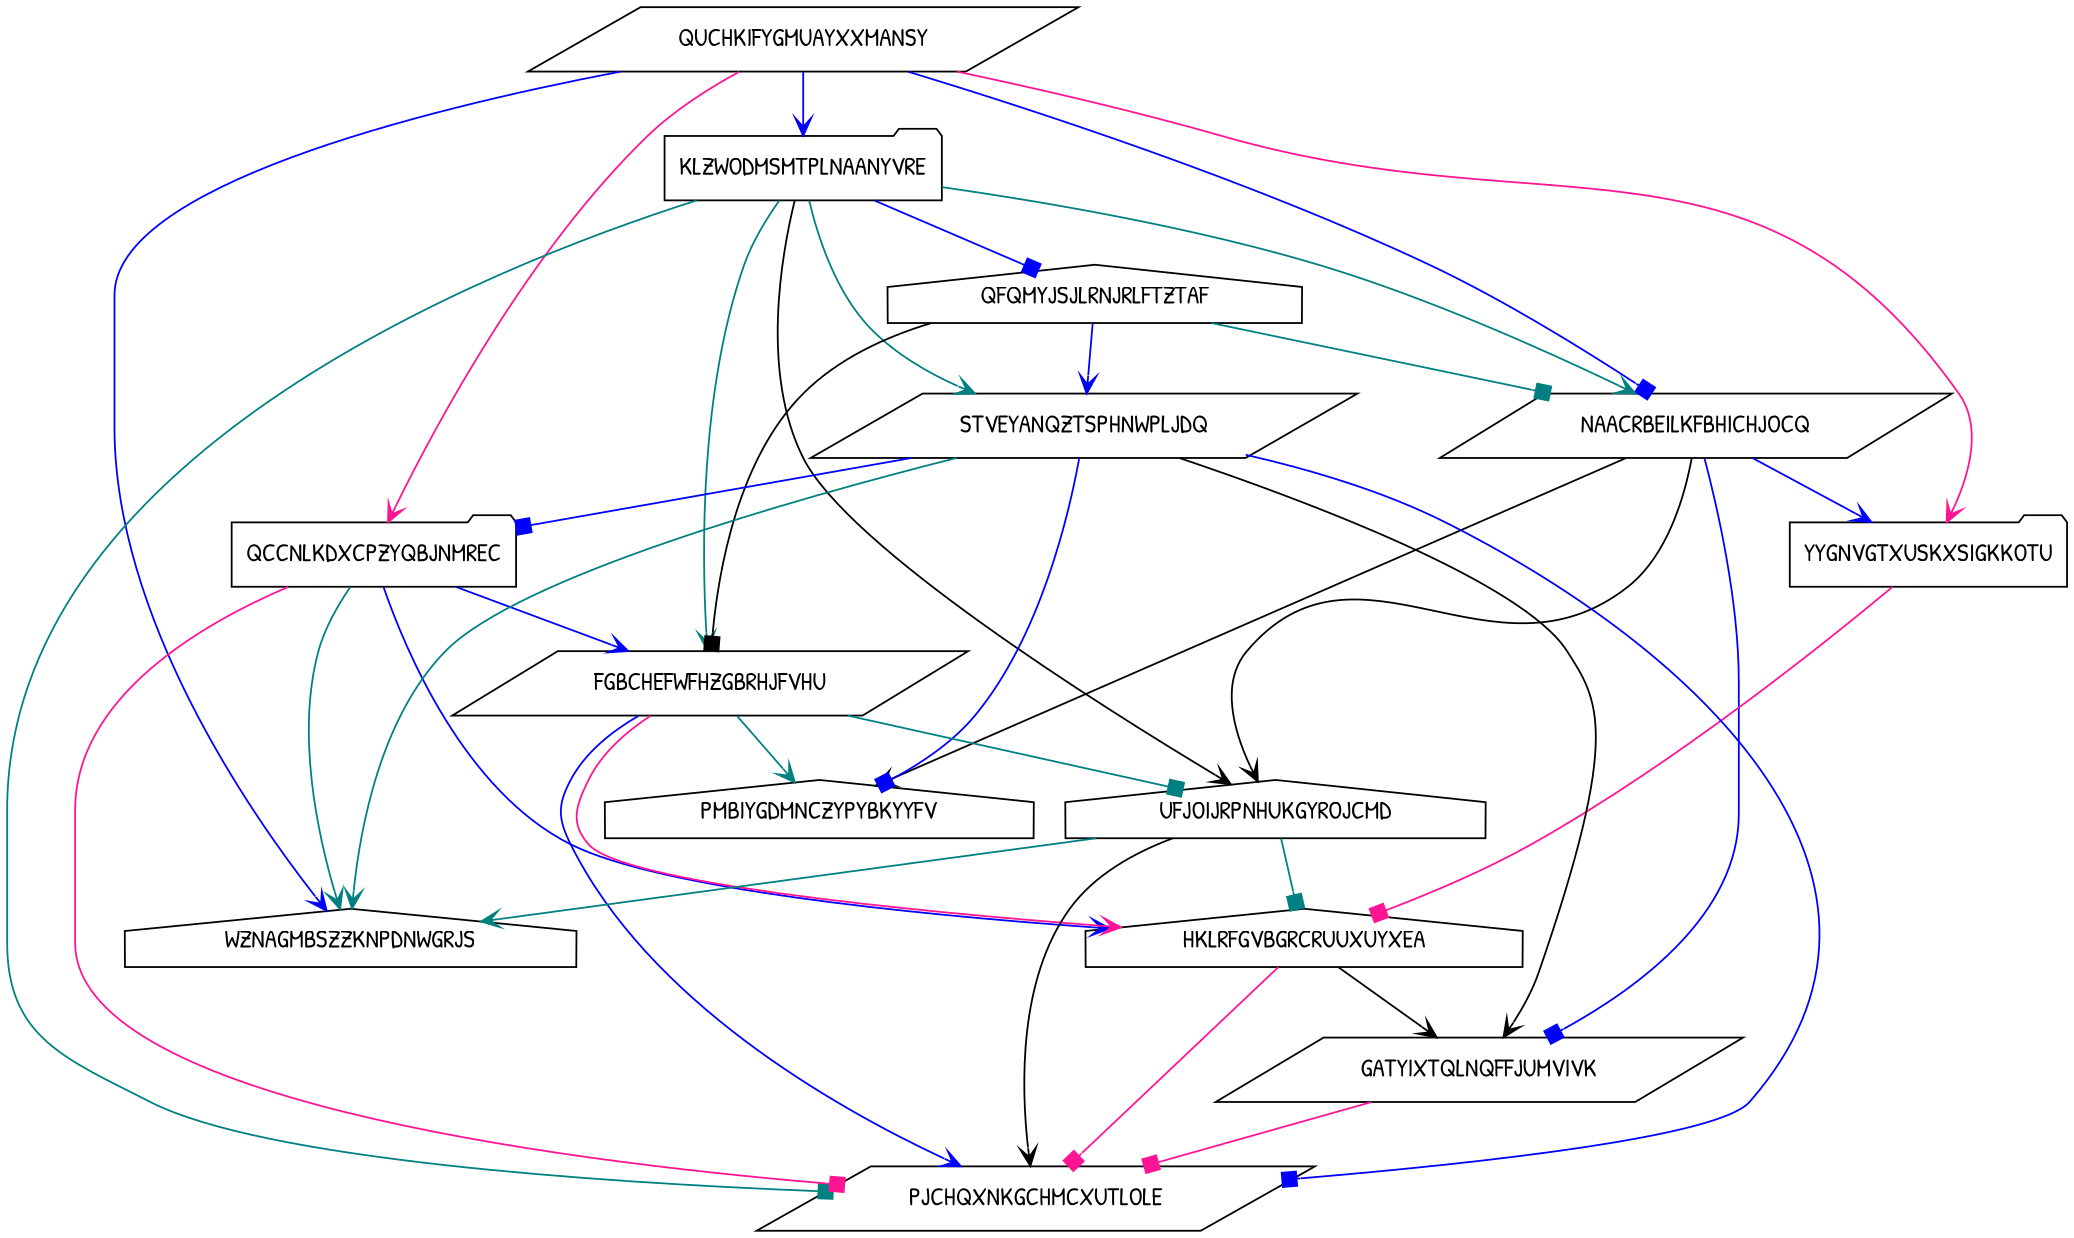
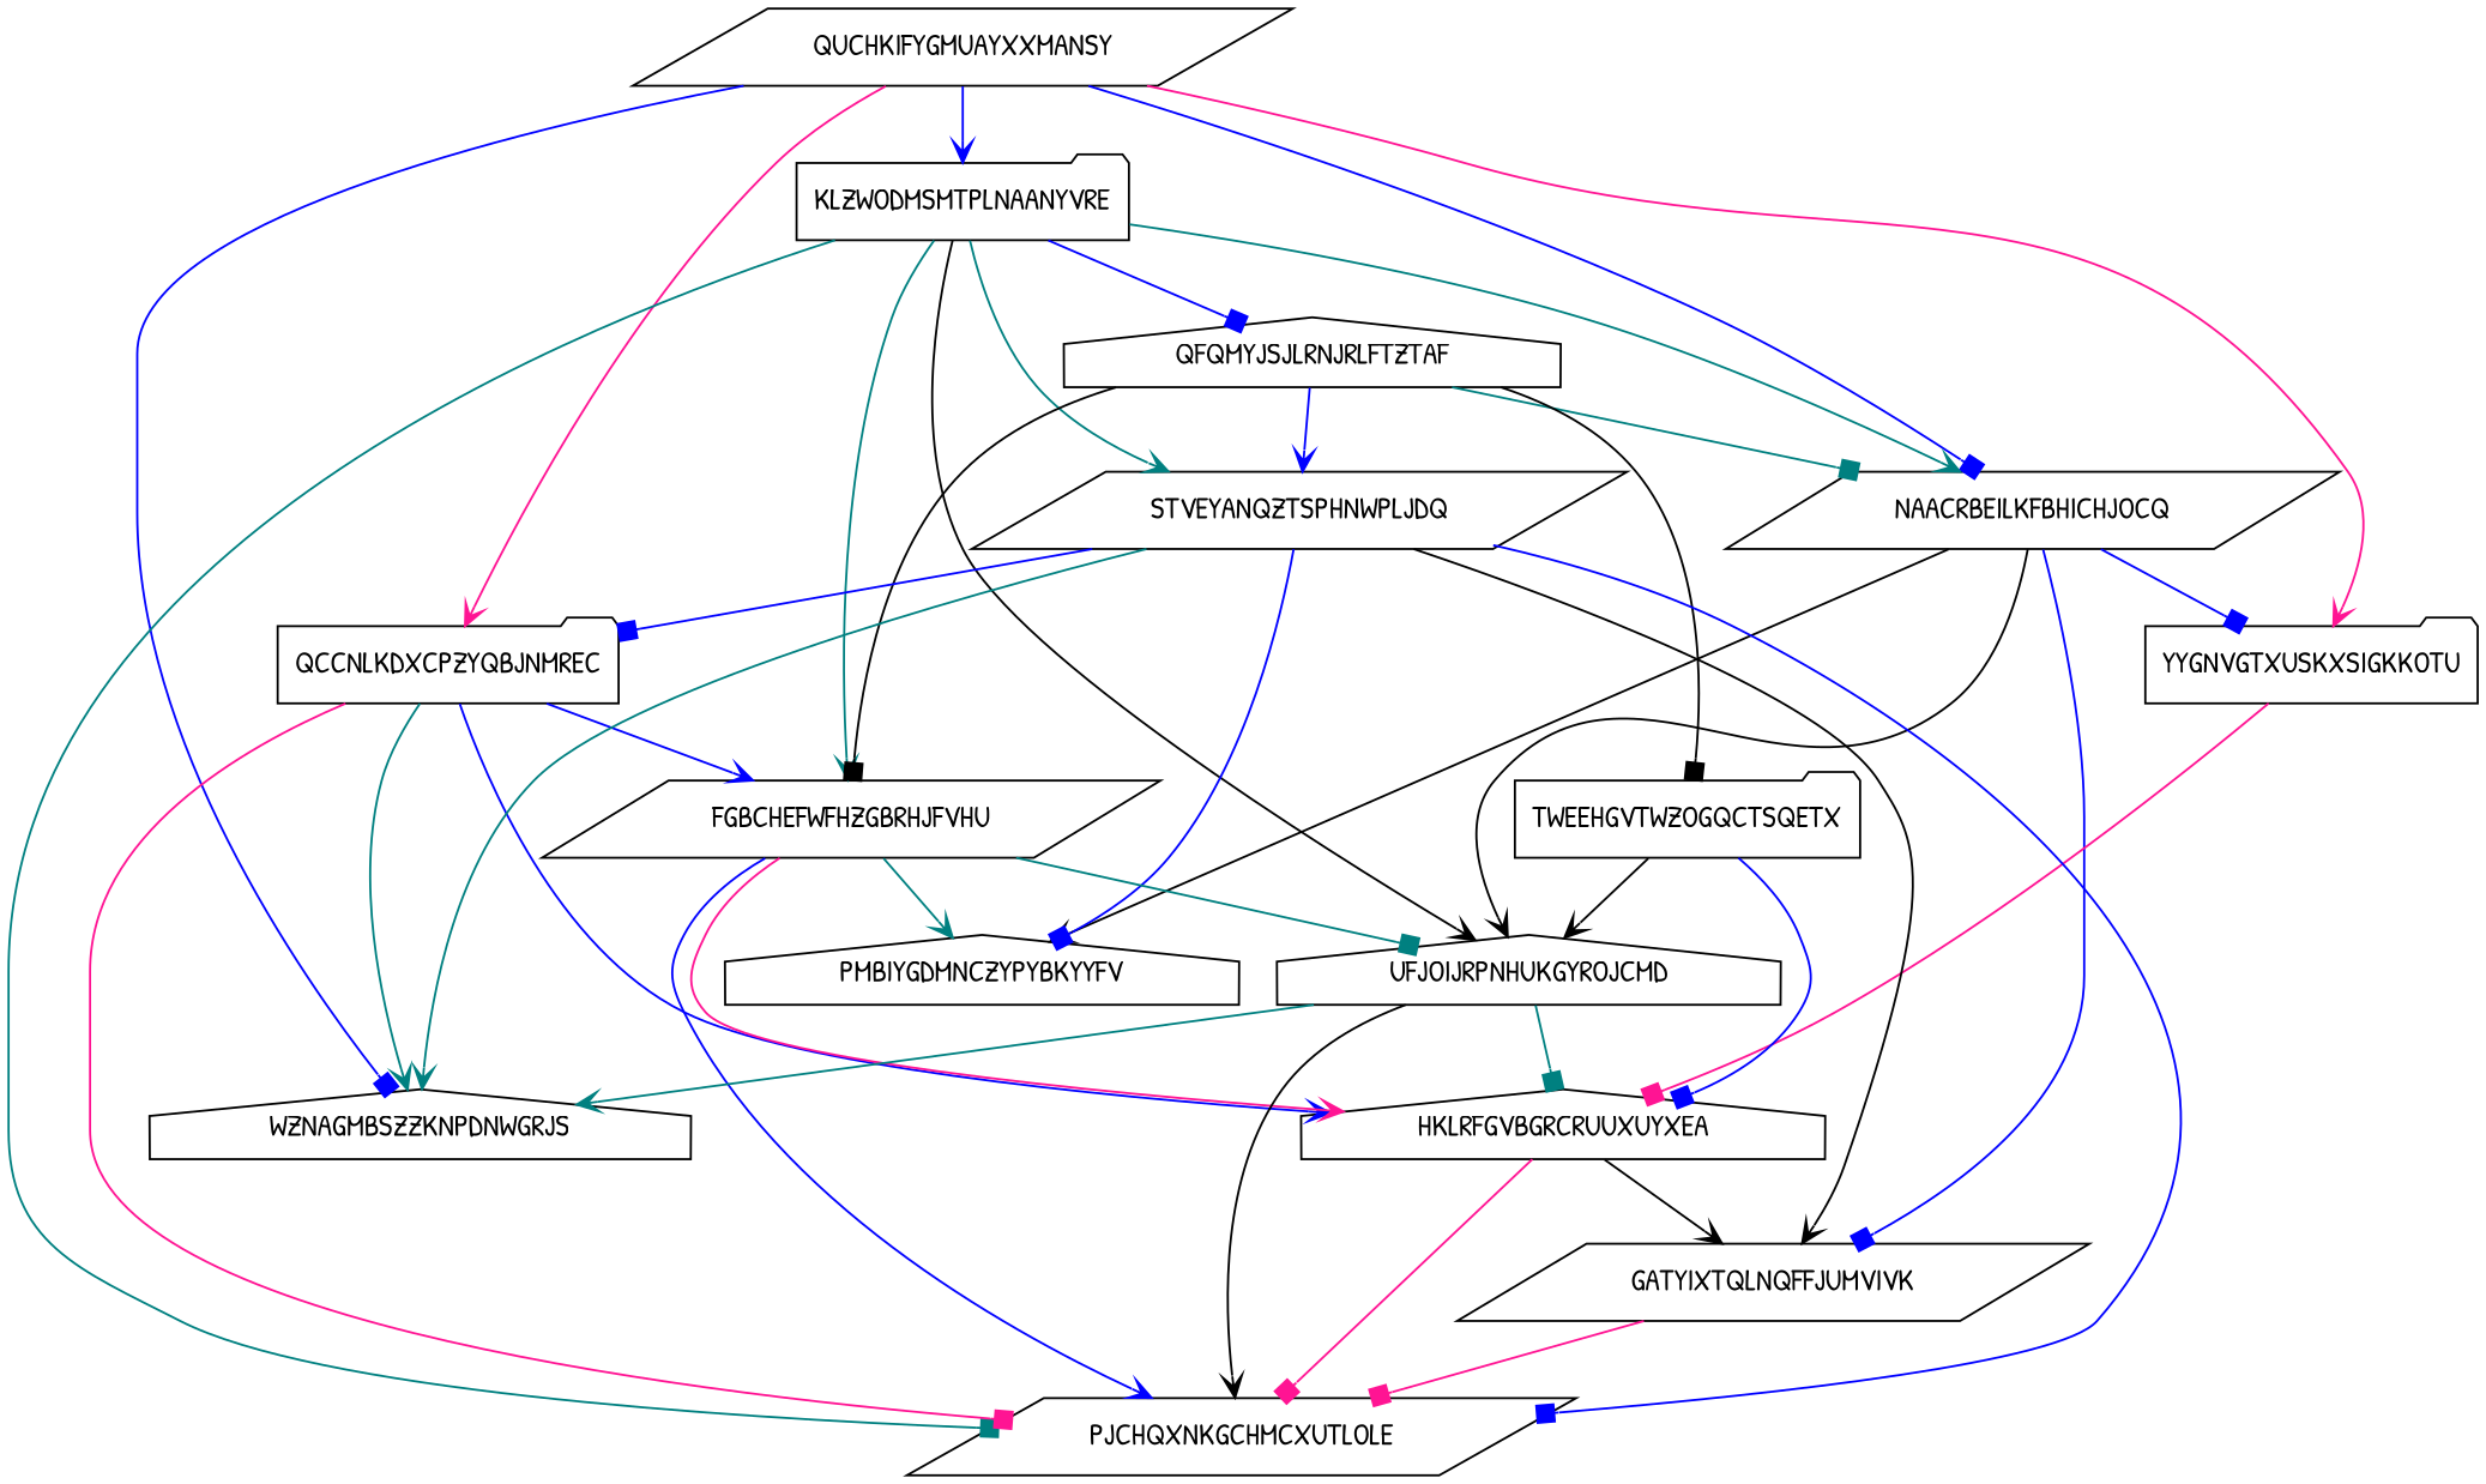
  digraph {
    fontname="Patrick Hand"
    node [Weight=16 fontname="Patrick Hand" shape=parallelogram]
    edge [Weight=15 arrowhead=vee color=blue fontname="Patrick Hand"]
    QUCHKIFYGMUAYXXMANSY [Weight=20]
    KLZWODMSMTPLNAANYVRE [Weight=19 shape=folder]
    NAACRBEILKFBHICHJOCQ
    QCCNLKDXCPZYQBJNMREC [Weight=17 shape=folder]
    YYGNVGTXUSKXSIGKKOTU [Weight=11 shape=folder]
    WZNAGMBSZZKNPDNWGRJS [Weight=13 shape=house]
    QFQMYJSJLRNJRLFTZTAF [Weight=11 shape=house]
    STVEYANQZTSPHNWPLJDQ [Weight=13]
    FGBCHEFWFHZGBRHJFVHU [Weight=11]
    UFJOIJRPNHUKGYROJCMD [shape=house]
    PJCHQXNKGCHMCXUTLOLE [Weight=10]
    PMBIYGDMNCZYPYBKYYFV [shape=house]
    GATYIXTQLNQFFJUMVIVK [Weight=17]
    HKLRFGVBGRCRUUXUYXEA [Weight=20 shape=house]
+   TWEEHGVTWZOGQCTSQETX [Weight=18 shape=folder]
    QUCHKIFYGMUAYXXMANSY -> KLZWODMSMTPLNAANYVRE [Weight=11]
    QUCHKIFYGMUAYXXMANSY -> NAACRBEILKFBHICHJOCQ [arrowhead=box]
    QUCHKIFYGMUAYXXMANSY -> QCCNLKDXCPZYQBJNMREC [Weight=11 color=deeppink]
    QUCHKIFYGMUAYXXMANSY -> YYGNVGTXUSKXSIGKKOTU [Weight=12 color=deeppink]
-   QUCHKIFYGMUAYXXMANSY -> WZNAGMBSZZKNPDNWGRJS [Weight=13]
+   QUCHKIFYGMUAYXXMANSY -> WZNAGMBSZZKNPDNWGRJS [Weight=13 arrowhead=box]
    KLZWODMSMTPLNAANYVRE -> NAACRBEILKFBHICHJOCQ [color=teal]
    KLZWODMSMTPLNAANYVRE -> QFQMYJSJLRNJRLFTZTAF [Weight=17 arrowhead=box]
    KLZWODMSMTPLNAANYVRE -> STVEYANQZTSPHNWPLJDQ [Weight=17 color=teal]
    KLZWODMSMTPLNAANYVRE -> FGBCHEFWFHZGBRHJFVHU [Weight=17 color=teal]
    KLZWODMSMTPLNAANYVRE -> UFJOIJRPNHUKGYROJCMD [Weight=11 color=black]
    KLZWODMSMTPLNAANYVRE -> PJCHQXNKGCHMCXUTLOLE [Weight=12 arrowhead=box color=teal]
-   NAACRBEILKFBHICHJOCQ -> YYGNVGTXUSKXSIGKKOTU [Weight=18]
+   NAACRBEILKFBHICHJOCQ -> YYGNVGTXUSKXSIGKKOTU [Weight=18 arrowhead=box]
    NAACRBEILKFBHICHJOCQ -> UFJOIJRPNHUKGYROJCMD [Weight=18 color=black]
    NAACRBEILKFBHICHJOCQ -> PMBIYGDMNCZYPYBKYYFV [Weight=12 color=black]
    NAACRBEILKFBHICHJOCQ -> GATYIXTQLNQFFJUMVIVK [Weight=11 arrowhead=box]
    QCCNLKDXCPZYQBJNMREC -> WZNAGMBSZZKNPDNWGRJS [color=teal]
    QCCNLKDXCPZYQBJNMREC -> FGBCHEFWFHZGBRHJFVHU [Weight=18]
    QCCNLKDXCPZYQBJNMREC -> PJCHQXNKGCHMCXUTLOLE [Weight=19 arrowhead=box color=deeppink]
    QCCNLKDXCPZYQBJNMREC -> HKLRFGVBGRCRUUXUYXEA [Weight=11]
    YYGNVGTXUSKXSIGKKOTU -> HKLRFGVBGRCRUUXUYXEA [Weight=12 arrowhead=box color=deeppink]
    QFQMYJSJLRNJRLFTZTAF -> NAACRBEILKFBHICHJOCQ [Weight=11 arrowhead=box color=teal]
    QFQMYJSJLRNJRLFTZTAF -> STVEYANQZTSPHNWPLJDQ [Weight=10]
    QFQMYJSJLRNJRLFTZTAF -> FGBCHEFWFHZGBRHJFVHU [Weight=13 arrowhead=box color=black]
+   QFQMYJSJLRNJRLFTZTAF -> TWEEHGVTWZOGQCTSQETX [arrowhead=box color=black]
    STVEYANQZTSPHNWPLJDQ -> QCCNLKDXCPZYQBJNMREC [arrowhead=box]
    STVEYANQZTSPHNWPLJDQ -> WZNAGMBSZZKNPDNWGRJS [color=teal]
    STVEYANQZTSPHNWPLJDQ -> PJCHQXNKGCHMCXUTLOLE [arrowhead=box]
    STVEYANQZTSPHNWPLJDQ -> PMBIYGDMNCZYPYBKYYFV [Weight=17 arrowhead=box]
    STVEYANQZTSPHNWPLJDQ -> GATYIXTQLNQFFJUMVIVK [Weight=16 color=black]
    FGBCHEFWFHZGBRHJFVHU -> UFJOIJRPNHUKGYROJCMD [Weight=17 arrowhead=box color=teal]
    FGBCHEFWFHZGBRHJFVHU -> PJCHQXNKGCHMCXUTLOLE [Weight=20]
    FGBCHEFWFHZGBRHJFVHU -> PMBIYGDMNCZYPYBKYYFV [Weight=11 color=teal]
    FGBCHEFWFHZGBRHJFVHU -> HKLRFGVBGRCRUUXUYXEA [Weight=17 color=deeppink]
    UFJOIJRPNHUKGYROJCMD -> WZNAGMBSZZKNPDNWGRJS [Weight=17 color=teal]
    UFJOIJRPNHUKGYROJCMD -> PJCHQXNKGCHMCXUTLOLE [color=black]
    UFJOIJRPNHUKGYROJCMD -> HKLRFGVBGRCRUUXUYXEA [Weight=12 arrowhead=box color=teal]
    GATYIXTQLNQFFJUMVIVK -> PJCHQXNKGCHMCXUTLOLE [arrowhead=box color=deeppink]
    HKLRFGVBGRCRUUXUYXEA -> PJCHQXNKGCHMCXUTLOLE [Weight=17 arrowhead=box color=deeppink]
    HKLRFGVBGRCRUUXUYXEA -> GATYIXTQLNQFFJUMVIVK [Weight=10 color=black]
+   TWEEHGVTWZOGQCTSQETX -> UFJOIJRPNHUKGYROJCMD [Weight=19 color=black]
+   TWEEHGVTWZOGQCTSQETX -> HKLRFGVBGRCRUUXUYXEA [Weight=13 arrowhead=box]
  }
